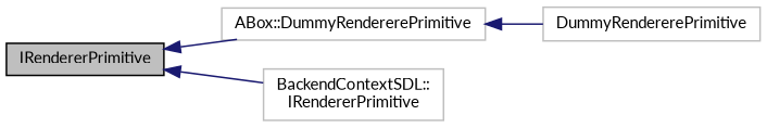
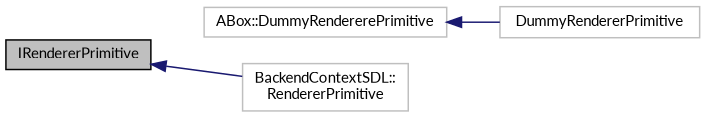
  digraph {
    fontname=Lato
    rankdir=LR
    node [color=grey75 fillcolor=white fontname=Lato fontsize=10 shape=record style=filled]
    edge [color=midnightblue dir=back fontname=Lato fontsize=10 labelfontname=Helvetica labelfontsize=10 style=solid]
    n1 [color=black fillcolor=grey75 fontcolor=black height=0.2 label=IRendererPrimitive width=0.4]
    n2 [height=0.2 label="ABox::DummyRendererePrimitive" width=0.4]
-   n3 [height=0.2 label="BackendContextSDL::\lIRendererPrimitive" width=0.4]
-   n4 [height=0.2 label=DummyRendererePrimitive width=0.4]
-   n1 -> n2
+   n3 [height=0.2 label="BackendContextSDL::\lRendererPrimitive" width=0.4]
+   n4 [height=0.2 label=DummyRendererPrimitive width=0.4]
    n1 -> n3
    n2 -> n4
  }
